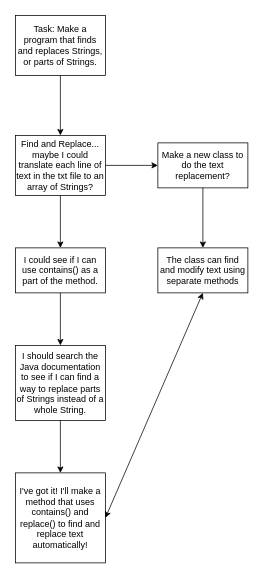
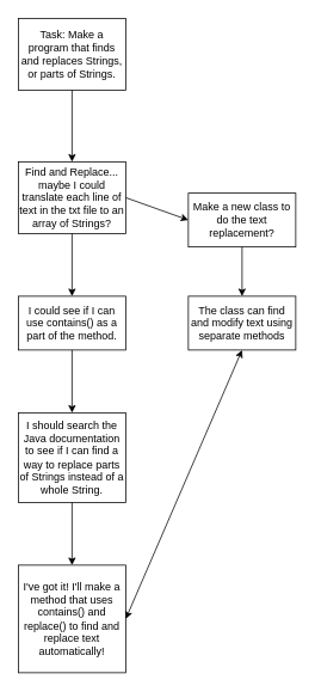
  <mxCell id="0" />
  <mxCell id="1" parent="0" />
  <mxCell id="2" value="Task: Make a program that finds and replaces Strings, or parts of Strings." style="rounded=0;whiteSpace=wrap;html=1;" vertex="1" parent="1"><mxGeometry x="20" y="20" width="120" height="80" as="geometry" /></mxCell>
  <mxCell id="3" value="Find and Replace... maybe I could translate each line of text in the txt file to an array of Strings?" style="rounded=0;whiteSpace=wrap;html=1;" vertex="1" parent="1"><mxGeometry x="20" y="180" width="120" height="80" as="geometry" /></mxCell>
  <mxCell id="4" value="" style="endArrow=classic;html=1;rounded=0;exitX=0.5;exitY=1;exitDx=0;exitDy=0;entryX=0.5;entryY=0;entryDx=0;entryDy=0;" edge="1" parent="1" source="2" target="3"><mxGeometry width="50" height="50" relative="1" as="geometry"><mxPoint x="70" y="230" as="sourcePoint" /><mxPoint x="120" y="180" as="targetPoint" /></mxGeometry></mxCell>
  <mxCell id="5" value="I could see if I can use contains() as a part of the method." style="rounded=0;whiteSpace=wrap;html=1;" vertex="1" parent="1"><mxGeometry x="20" y="330" width="120" height="60" as="geometry" /></mxCell>
- <mxCell id="6" value="Make a new class to do the text replacement?" style="rounded=0;whiteSpace=wrap;html=1;" vertex="1" parent="1"><mxGeometry x="210" y="190" width="120" height="60" as="geometry" /></mxCell>
+ <mxCell id="6" value="Make a new class to do the text replacement?" style="rounded=0;whiteSpace=wrap;html=1;" vertex="1" parent="1"><mxGeometry x="210" y="215" width="120" height="60" as="geometry" /></mxCell>
  <mxCell id="7" value="" style="endArrow=classic;html=1;rounded=0;exitX=1;exitY=0.5;exitDx=0;exitDy=0;entryX=0;entryY=0.5;entryDx=0;entryDy=0;" edge="1" parent="1" source="3" target="6"><mxGeometry width="50" height="50" relative="1" as="geometry"><mxPoint x="70" y="230" as="sourcePoint" /><mxPoint x="120" y="180" as="targetPoint" /></mxGeometry></mxCell>
  <mxCell id="8" value="" style="endArrow=classic;html=1;rounded=0;exitX=0.5;exitY=1;exitDx=0;exitDy=0;entryX=0.5;entryY=0;entryDx=0;entryDy=0;" edge="1" parent="1" source="3" target="5"><mxGeometry width="50" height="50" relative="1" as="geometry"><mxPoint x="70" y="230" as="sourcePoint" /><mxPoint x="120" y="180" as="targetPoint" /></mxGeometry></mxCell>
  <mxCell id="9" value="I should search the Java documentation to see if I can find a way to replace parts of Strings instead of a whole String." style="rounded=0;whiteSpace=wrap;html=1;" vertex="1" parent="1"><mxGeometry x="20" y="460" width="120" height="100" as="geometry" /></mxCell>
  <mxCell id="10" value="I've got it! I'll make a method that uses contains() and replace() to find and replace text automatically!" style="rounded=0;whiteSpace=wrap;html=1;" vertex="1" parent="1"><mxGeometry x="20" y="630" width="120" height="120" as="geometry" /></mxCell>
  <mxCell id="11" value="" style="endArrow=classic;html=1;rounded=0;exitX=0.5;exitY=1;exitDx=0;exitDy=0;entryX=0.5;entryY=0;entryDx=0;entryDy=0;" edge="1" parent="1" source="5" target="9"><mxGeometry width="50" height="50" relative="1" as="geometry"><mxPoint x="70" y="490" as="sourcePoint" /><mxPoint x="120" y="440" as="targetPoint" /></mxGeometry></mxCell>
  <mxCell id="12" value="" style="endArrow=classic;html=1;rounded=0;exitX=0.5;exitY=1;exitDx=0;exitDy=0;" edge="1" parent="1" source="9" target="10"><mxGeometry width="50" height="50" relative="1" as="geometry"><mxPoint x="70" y="490" as="sourcePoint" /><mxPoint x="120" y="440" as="targetPoint" /></mxGeometry></mxCell>
  <mxCell id="13" value="The class can find and modify text using separate methods" style="rounded=0;whiteSpace=wrap;html=1;" vertex="1" parent="1"><mxGeometry x="210" y="330" width="120" height="60" as="geometry" /></mxCell>
  <mxCell id="14" value="" style="endArrow=classic;startArrow=classic;html=1;rounded=0;entryX=0.5;entryY=1;entryDx=0;entryDy=0;exitX=1;exitY=0.5;exitDx=0;exitDy=0;" edge="1" parent="1" source="10" target="13"><mxGeometry width="50" height="50" relative="1" as="geometry"><mxPoint x="70" y="390" as="sourcePoint" /><mxPoint x="120" y="340" as="targetPoint" /></mxGeometry></mxCell>
  <mxCell id="15" value="" style="endArrow=classic;html=1;rounded=0;exitX=0.5;exitY=1;exitDx=0;exitDy=0;entryX=0.5;entryY=0;entryDx=0;entryDy=0;" edge="1" parent="1" source="6" target="13"><mxGeometry width="50" height="50" relative="1" as="geometry"><mxPoint x="70" y="300" as="sourcePoint" /><mxPoint x="120" y="250" as="targetPoint" /></mxGeometry></mxCell>
